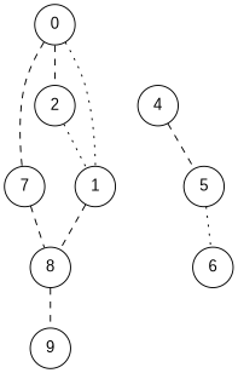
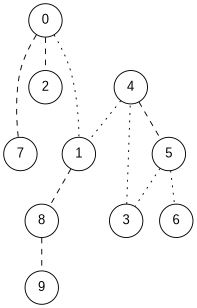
  graph {
    fontname="Liberation Sans"
    node [fontname="Liberation Sans" shape=circle]
    edge [fontname="Liberation Sans" style=dashed]
    0
    1
    7
    2
    8
+   3
    4
    5
    6
    9
    0 -- 1 [style=dotted]
    0 -- 7
    0 -- 2
    1 -- 8
-   7 -- 8
    8 -- 9
-   2 -- 1 [style=dotted]
+   3 -- 4 [style=dotted]
+   4 -- 1 [style=dotted]
    4 -- 5
+   5 -- 3 [style=dotted]
    5 -- 6 [style=dotted]
  }
